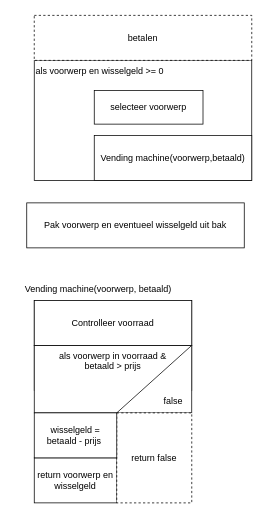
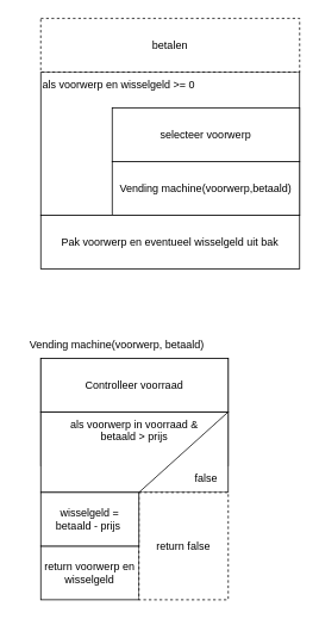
  <mxCell id="0" />
  <mxCell id="1" parent="0" />
  <mxCell id="2" value="als voorwerp in voorraad" style="whiteSpace=wrap;html=1;verticalAlign=top;" vertex="1" parent="1"><mxGeometry x="45" y="460" width="210" height="60" as="geometry" /></mxCell>
  <mxCell id="3" value="als voorwerp en wisselgeld &amp;gt;= 0" style="whiteSpace=wrap;html=1;align=left;verticalAlign=top;" vertex="1" parent="1"><mxGeometry x="45" y="80" width="290" height="160" as="geometry" /></mxCell>
  <mxCell id="4" value="return voorwerp en wisselgeld" style="whiteSpace=wrap;html=1;" vertex="1" parent="1"><mxGeometry x="45" y="610" width="110" height="60" as="geometry" /></mxCell>
  <mxCell id="5" value="betalen" style="whiteSpace=wrap;html=1;dashed=1;" vertex="1" parent="1"><mxGeometry x="45" y="20" width="290" height="60" as="geometry" /></mxCell>
  <mxCell id="6" value="Vending machine(voorwerp, betaald)" style="text;html=1;align=center;verticalAlign=middle;resizable=0;points=[];autosize=1;strokeColor=none;fillColor=none;" vertex="1" parent="1"><mxGeometry x="20" y="370" width="220" height="30" as="geometry" /></mxCell>
- <mxCell id="7" value="selecteer voorwerp" style="whiteSpace=wrap;html=1;" vertex="1" parent="1"><mxGeometry x="125" y="120" width="145" height="45" as="geometry" /></mxCell>
+ <mxCell id="7" value="selecteer voorwerp" style="whiteSpace=wrap;html=1;" vertex="1" parent="1"><mxGeometry x="125" y="120" width="210" height="60" as="geometry" /></mxCell>
  <mxCell id="8" value="Vending machine(voorwerp,betaald)" style="whiteSpace=wrap;html=1;" vertex="1" parent="1"><mxGeometry x="125" y="180" width="210" height="60" as="geometry" /></mxCell>
- <mxCell id="9" value="Pak voorwerp en eventueel wisselgeld uit bak" style="whiteSpace=wrap;html=1;" vertex="1" parent="1"><mxGeometry x="35" y="270" width="290" height="60" as="geometry" /></mxCell>
+ <mxCell id="9" value="Pak voorwerp en eventueel wisselgeld uit bak" style="whiteSpace=wrap;html=1;" vertex="1" parent="1"><mxGeometry x="45" y="240" width="290" height="60" as="geometry" /></mxCell>
  <mxCell id="10" value="Controlleer voorraad" style="whiteSpace=wrap;html=1;verticalAlign=middle;" vertex="1" parent="1"><mxGeometry x="45" y="400" width="210" height="60" as="geometry" /></mxCell>
  <mxCell id="11" value="als voorwerp in voorraad &amp;amp;&lt;br&gt;betaald &amp;gt; prijs" style="whiteSpace=wrap;html=1;verticalAlign=top;" vertex="1" parent="1"><mxGeometry x="45" y="460" width="210" height="90" as="geometry" /></mxCell>
  <mxCell id="12" value="return false" style="whiteSpace=wrap;html=1;dashed=1;" vertex="1" parent="1"><mxGeometry x="155" y="550" width="100" height="120" as="geometry" /></mxCell>
  <mxCell id="13" value="" style="edgeStyle=none;orthogonalLoop=1;jettySize=auto;html=1;endArrow=none;endFill=0;entryX=1;entryY=0;entryDx=0;entryDy=0;exitX=1;exitY=1;exitDx=0;exitDy=0;" edge="1" parent="1" source="10" target="16"><mxGeometry width="100" relative="1" as="geometry"><mxPoint x="345" y="360" as="sourcePoint" /><mxPoint x="445" y="360" as="targetPoint" /><Array as="points" /></mxGeometry></mxCell>
  <mxCell id="14" value="false" style="text;html=1;align=center;verticalAlign=middle;resizable=0;points=[];autosize=1;strokeColor=none;fillColor=none;" vertex="1" parent="1"><mxGeometry x="205" y="520" width="50" height="30" as="geometry" /></mxCell>
  <mxCell id="15" value="Controlleer voorraad" style="whiteSpace=wrap;html=1;verticalAlign=middle;" vertex="1" parent="1"><mxGeometry x="45" y="400" width="210" height="60" as="geometry" /></mxCell>
  <mxCell id="16" value="wisselgeld = betaald - prijs&amp;nbsp;" style="whiteSpace=wrap;html=1;" vertex="1" parent="1"><mxGeometry x="45" y="550" width="110" height="60" as="geometry" /></mxCell>
